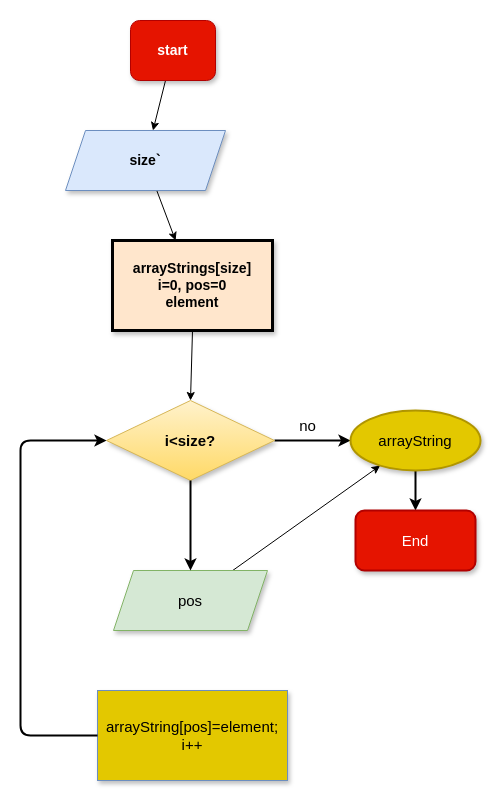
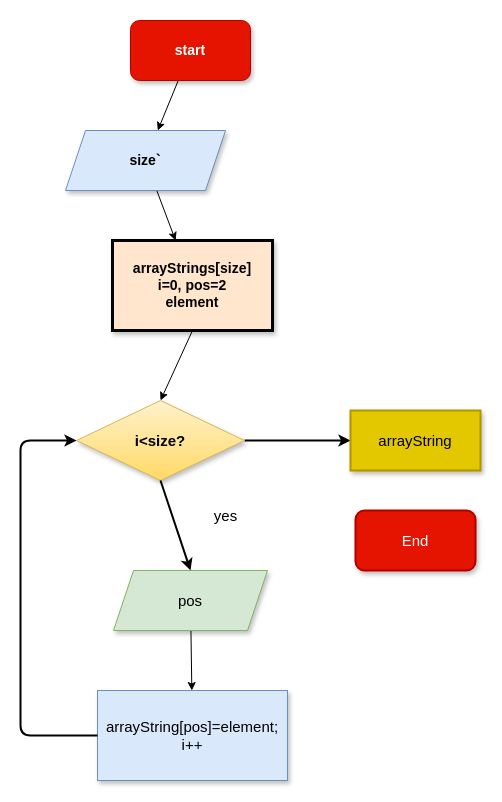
  <mxCell id="0" />
  <mxCell id="1" parent="0" />
  <mxCell id="2" value="" style="edgeStyle=none;html=1;fontSize=14;" edge="1" parent="1" source="3" target="5"><mxGeometry relative="1" as="geometry" /></mxCell>
- <mxCell id="3" value="&lt;font style=&quot;font-size: 14px;&quot;&gt;&lt;b&gt;start&lt;/b&gt;&lt;/font&gt;" style="rounded=1;whiteSpace=wrap;html=1;shadow=1;fillColor=#e51400;fontColor=#ffffff;strokeColor=#B20000;" vertex="1" parent="1"><mxGeometry x="130" y="20" width="85" height="60" as="geometry" /></mxCell>
+ <mxCell id="3" value="&lt;font style=&quot;font-size: 14px;&quot;&gt;&lt;b&gt;start&lt;/b&gt;&lt;/font&gt;" style="rounded=1;whiteSpace=wrap;html=1;shadow=1;fillColor=#e51400;fontColor=#ffffff;strokeColor=#B20000;" vertex="1" parent="1"><mxGeometry x="130" y="20" width="120" height="60" as="geometry" /></mxCell>
  <mxCell id="4" value="" style="edgeStyle=none;html=1;fontSize=14;" edge="1" parent="1" source="5" target="6"><mxGeometry relative="1" as="geometry" /></mxCell>
  <mxCell id="5" value="&lt;b&gt;size`&lt;/b&gt;" style="shape=parallelogram;perimeter=parallelogramPerimeter;whiteSpace=wrap;html=1;fixedSize=1;fontSize=14;fillColor=#dae8fc;strokeColor=#6c8ebf;shadow=1;" vertex="1" parent="1"><mxGeometry x="65" y="130" width="160" height="60" as="geometry" /></mxCell>
- <mxCell id="6" value="&lt;b&gt;arrayStrings[size]&lt;br&gt;i=0, pos=0&lt;br&gt;element&lt;/b&gt;" style="rounded=0;whiteSpace=wrap;html=1;fontSize=14;fillColor=#ffe6cc;strokeColor=#000000;shadow=1;strokeWidth=3;" vertex="1" parent="1"><mxGeometry x="112" y="240" width="160" height="90" as="geometry" /></mxCell>
+ <mxCell id="6" value="&lt;b&gt;arrayStrings[size]&lt;br&gt;i=0, pos=2&lt;br&gt;element&lt;/b&gt;" style="rounded=0;whiteSpace=wrap;html=1;fontSize=14;fillColor=#ffe6cc;strokeColor=#000000;shadow=1;strokeWidth=3;" vertex="1" parent="1"><mxGeometry x="112" y="240" width="160" height="90" as="geometry" /></mxCell>
  <mxCell id="7" value="" style="edgeStyle=none;html=1;strokeWidth=2;fontSize=15;" edge="1" parent="1" source="8" target="17"><mxGeometry relative="1" as="geometry" /></mxCell>
- <mxCell id="8" value="&lt;b&gt;&lt;font style=&quot;font-size: 15px;&quot;&gt;i&amp;lt;size?&lt;/font&gt;&lt;/b&gt;" style="rhombus;whiteSpace=wrap;html=1;shadow=1;fontSize=14;fillColor=#fff2cc;gradientColor=#ffd966;strokeColor=#d6b656;" vertex="1" parent="1"><mxGeometry x="106" y="400" width="168" height="80" as="geometry" /></mxCell>
+ <mxCell id="8" value="&lt;b&gt;&lt;font style=&quot;font-size: 15px;&quot;&gt;i&amp;lt;size?&lt;/font&gt;&lt;/b&gt;" style="rhombus;whiteSpace=wrap;html=1;shadow=1;fontSize=14;fillColor=#fff2cc;gradientColor=#ffd966;strokeColor=#d6b656;" vertex="1" parent="1"><mxGeometry x="76" y="400" width="168" height="80" as="geometry" /></mxCell>
  <mxCell id="9" value="" style="endArrow=classic;html=1;fontSize=15;exitX=0.5;exitY=1;exitDx=0;exitDy=0;entryX=0.5;entryY=0;entryDx=0;entryDy=0;" edge="1" parent="1" source="6" target="8"><mxGeometry width="50" height="50" relative="1" as="geometry"><mxPoint x="190" y="360" as="sourcePoint" /><mxPoint x="240" y="310" as="targetPoint" /></mxGeometry></mxCell>
- <mxCell id="10" value="" style="edgeStyle=none;html=1;fontSize=15;" edge="1" parent="1" source="11" target="17"><mxGeometry relative="1" as="geometry" /></mxCell>
+ <mxCell id="10" value="" style="edgeStyle=none;html=1;fontSize=15;" edge="1" parent="1" source="11" target="13"><mxGeometry relative="1" as="geometry" /></mxCell>
  <mxCell id="11" value="pos" style="shape=parallelogram;perimeter=parallelogramPerimeter;whiteSpace=wrap;html=1;fixedSize=1;shadow=1;strokeColor=#82b366;strokeWidth=1;fontSize=15;fillColor=#d5e8d4;" vertex="1" parent="1"><mxGeometry x="113" y="570" width="154" height="60" as="geometry" /></mxCell>
  <mxCell id="12" value="" style="endArrow=classic;html=1;fontSize=15;exitX=0.5;exitY=1;exitDx=0;exitDy=0;entryX=0.5;entryY=0;entryDx=0;entryDy=0;strokeWidth=2;" edge="1" parent="1" source="8" target="11"><mxGeometry width="50" height="50" relative="1" as="geometry"><mxPoint x="190" y="540" as="sourcePoint" /><mxPoint x="240" y="490" as="targetPoint" /></mxGeometry></mxCell>
- <mxCell id="13" value="arrayString[pos]=element;&lt;br&gt;i++" style="rounded=0;whiteSpace=wrap;html=1;shadow=1;strokeColor=#6c8ebf;strokeWidth=1;fontSize=15;fillColor=#e3c800;" vertex="1" parent="1"><mxGeometry x="97" y="690" width="190" height="90" as="geometry" /></mxCell>
+ <mxCell id="13" value="arrayString[pos]=element;&lt;br&gt;i++" style="rounded=0;whiteSpace=wrap;html=1;shadow=1;strokeColor=#6c8ebf;strokeWidth=1;fontSize=15;fillColor=#dae8fc;" vertex="1" parent="1"><mxGeometry x="97" y="690" width="190" height="90" as="geometry" /></mxCell>
+ <mxCell id="14" value="yes" style="text;html=1;align=center;verticalAlign=middle;resizable=0;points=[];autosize=1;strokeColor=none;fillColor=none;fontSize=15;" vertex="1" parent="1"><mxGeometry x="200" y="500" width="50" height="30" as="geometry" /></mxCell>
  <mxCell id="15" value="" style="endArrow=classic;html=1;fontSize=15;exitX=0;exitY=0.5;exitDx=0;exitDy=0;entryX=0;entryY=0.5;entryDx=0;entryDy=0;strokeWidth=2;" edge="1" parent="1" source="13" target="8"><mxGeometry width="50" height="50" relative="1" as="geometry"><mxPoint x="190" y="650" as="sourcePoint" /><mxPoint x="70" y="440" as="targetPoint" /><Array as="points"><mxPoint x="20" y="735" /><mxPoint x="20" y="440" /></Array></mxGeometry></mxCell>
- <mxCell id="16" value="" style="edgeStyle=none;html=1;strokeWidth=2;fontSize=15;" edge="1" parent="1" source="17" target="19"><mxGeometry relative="1" as="geometry" /></mxCell>
- <mxCell id="17" value="arrayString" style="ellipse;whiteSpace=wrap;html=1;shadow=1;strokeColor=#B09500;strokeWidth=2;fontSize=15;fillColor=#e3c800;fontColor=#000000;" vertex="1" parent="1"><mxGeometry x="350" y="410" width="130" height="60" as="geometry" /></mxCell>
- <mxCell id="18" value="no" style="text;html=1;align=center;verticalAlign=middle;resizable=0;points=[];autosize=1;strokeColor=none;fillColor=none;fontSize=15;" vertex="1" parent="1"><mxGeometry x="287" y="410" width="40" height="30" as="geometry" /></mxCell>
+ <mxCell id="17" value="arrayString" style="rounded=0;whiteSpace=wrap;html=1;shadow=1;strokeColor=#B09500;strokeWidth=2;fontSize=15;fillColor=#e3c800;fontColor=#000000;" vertex="1" parent="1"><mxGeometry x="350" y="410" width="130" height="60" as="geometry" /></mxCell>
  <mxCell id="19" value="End" style="rounded=1;whiteSpace=wrap;html=1;shadow=1;strokeColor=#B20000;strokeWidth=2;fontSize=15;fillColor=#e51400;fontColor=#ffffff;" vertex="1" parent="1"><mxGeometry x="355" y="510" width="120" height="60" as="geometry" /></mxCell>
